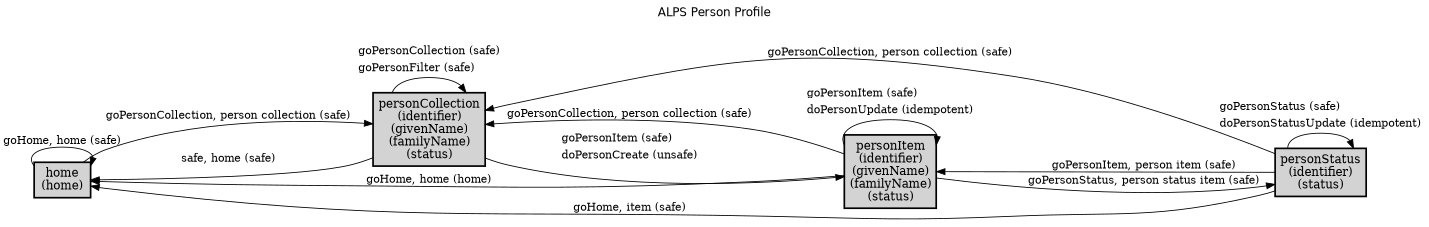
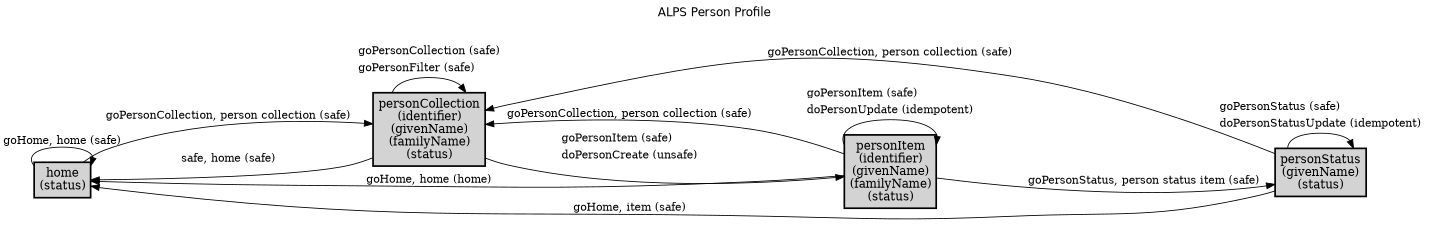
  digraph {
    fontname=Helvetica
    label="ALPS Person Profile"
    labelloc=t
    rankdir=LR
    node [fillcolor=lightgray margin=0.02 shape=box style="bold,filled"]
    edge [fontsize=13]
-   n1 [label=<<table cellspacing="0" cellpadding="5" border="0"><tr><td>home<br />(home)<br /></td></tr></table>>]
+   n1 [label=<<table cellspacing="0" cellpadding="5" border="0"><tr><td>home<br />(status)<br /></td></tr></table>>]
    n2 [label=<<table cellspacing="0" cellpadding="5" border="0"><tr><td>personCollection<br />(identifier)<br />(givenName)<br />(familyName)<br />(status)<br /></td></tr></table>>]
    n3 [label=<<table cellspacing="0" cellpadding="5" border="0"><tr><td>personItem<br />(identifier)<br />(givenName)<br />(familyName)<br />(status)<br /></td></tr></table>>]
-   n4 [label=<<table cellspacing="0" cellpadding="5" border="0"><tr><td>personStatus<br />(identifier)<br />(status)<br /></td></tr></table>>]
+   n4 [label=<<table cellspacing="0" cellpadding="5" border="0"><tr><td>personStatus<br />(givenName)<br />(status)<br /></td></tr></table>>]
    n1 -> n1 [label="goHome, home (safe)"]
    n1 -> n2 [label="goPersonCollection, person collection (safe)"]
    n2 -> n1 [label="safe, home (safe)"]
    n2 -> n2 [label=<<table  border="0"><tr><td align="left" href="docs/safe.goPersonCollection.html">goPersonCollection (safe)</td></tr><tr><td align="left" href="docs/safe.goPersonFilter.html">goPersonFilter (safe)</td></tr></table>>]
    n2 -> n3 [label=<<table  border="0"><tr><td align="left" href="docs/safe.goPersonItem.html">goPersonItem (safe)</td></tr><tr><td align="left" href="docs/unsafe.doPersonCreate.html">doPersonCreate (unsafe)</td></tr></table>>]
    n3 -> n1 [label="goHome, home (home)"]
    n3 -> n2 [label="goPersonCollection, person collection (safe)"]
    n3 -> n3 [label=<<table  border="0"><tr><td align="left" href="docs/safe.goPersonItem.html">goPersonItem (safe)</td></tr><tr><td align="left" href="docs/idempotent.doPersonUpdate.html">doPersonUpdate (idempotent)</td></tr></table>>]
    n3 -> n4 [label="goPersonStatus, person status item (safe)"]
    n4 -> n1 [label="goHome, item (safe)"]
    n4 -> n2 [label="goPersonCollection, person collection (safe)"]
-   n4 -> n3 [label="goPersonItem, person item (safe)"]
    n4 -> n4 [label=<<table  border="0"><tr><td align="left" href="docs/safe.goPersonStatus.html">goPersonStatus (safe)</td></tr><tr><td align="left" href="docs/idempotent.doPersonStatusUpdate.html">doPersonStatusUpdate (idempotent)</td></tr></table>>]
  }
